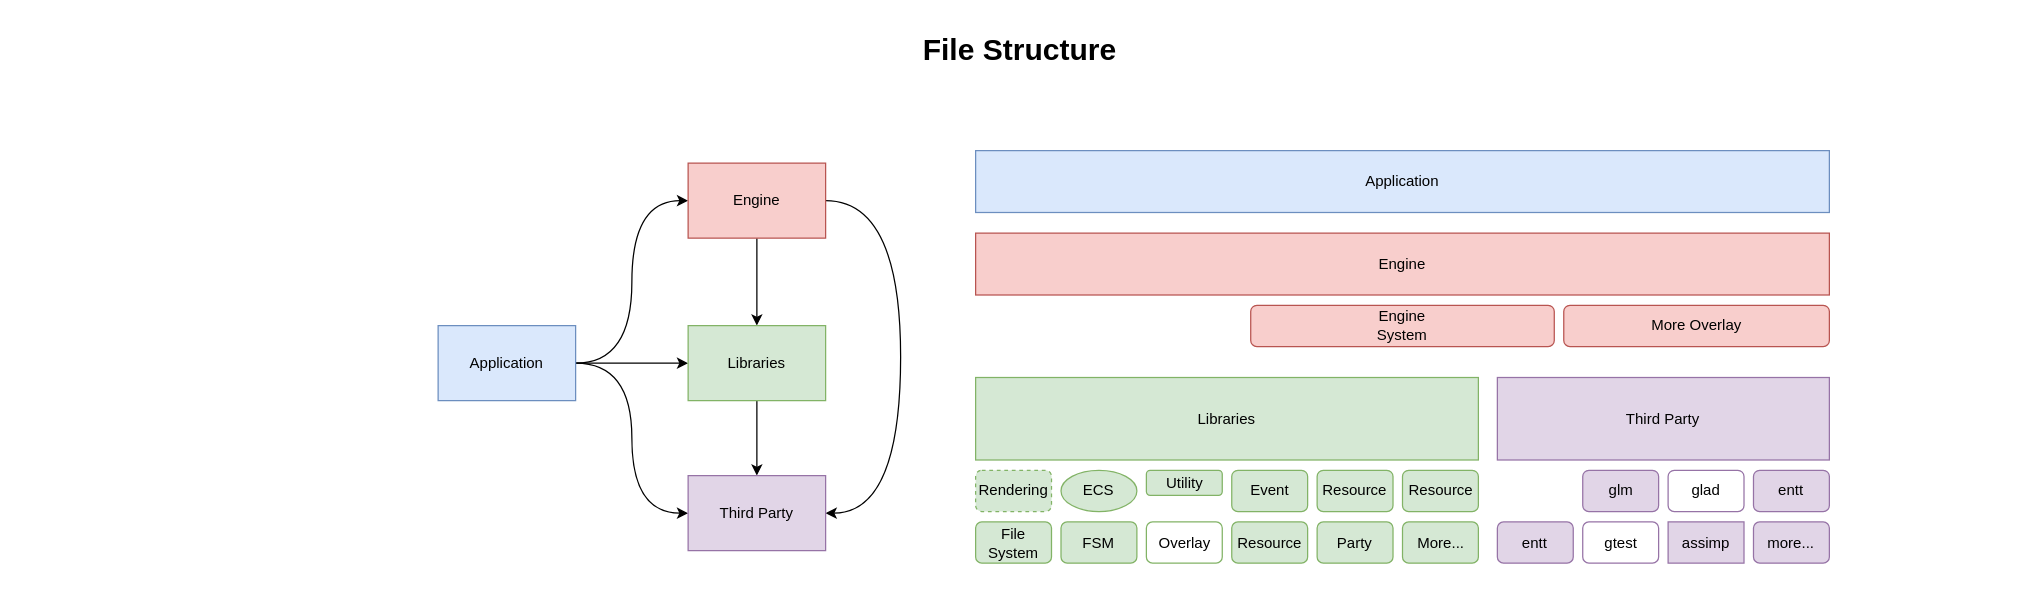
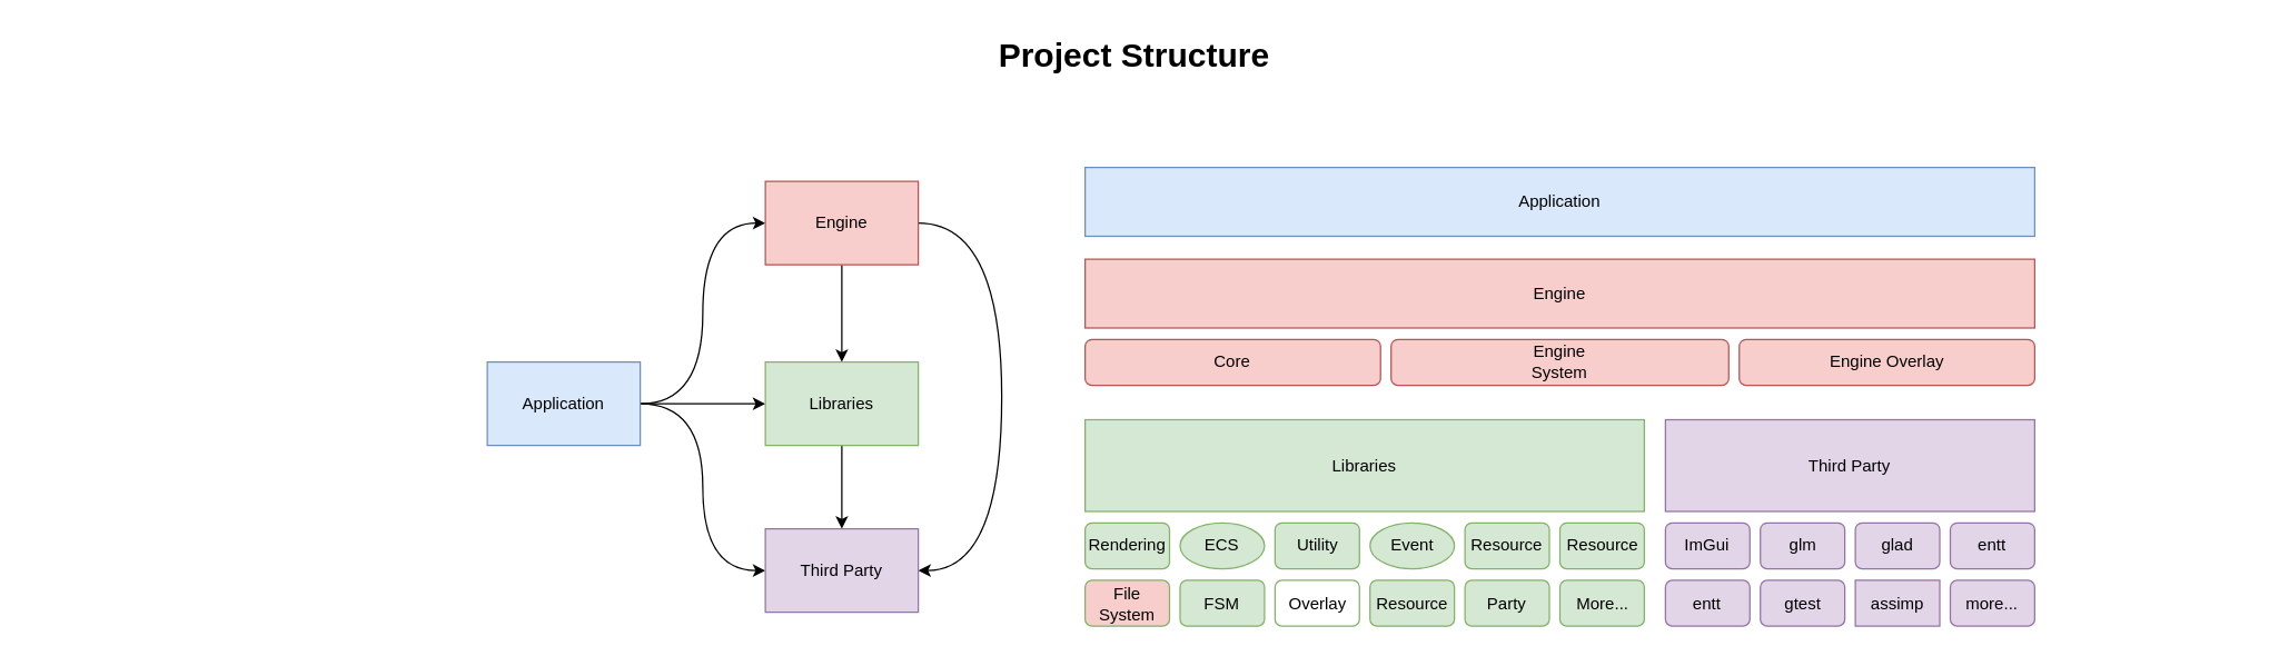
  <mxCell id="0" style=";html=1;" />
  <mxCell id="1" style=";html=1;" parent="0" />
- <mxCell id="2" value="File Structure" style="text;strokeColor=none;fillColor=none;html=1;fontSize=24;fontStyle=1;verticalAlign=middle;align=center;" parent="1" vertex="1"><mxGeometry x="20" y="20" width="1590" height="40" as="geometry" /></mxCell>
+ <mxCell id="2" value="Project Structure" style="text;strokeColor=none;fillColor=none;html=1;fontSize=24;fontStyle=1;verticalAlign=middle;align=center;" parent="1" vertex="1"><mxGeometry x="20" y="20" width="1590" height="40" as="geometry" /></mxCell>
  <mxCell id="3" style="edgeStyle=orthogonalEdgeStyle;rounded=0;orthogonalLoop=1;jettySize=auto;html=1;entryX=0;entryY=0.5;entryDx=0;entryDy=0;curved=1;" edge="1" parent="1" source="6" target="9"><mxGeometry relative="1" as="geometry" /></mxCell>
  <mxCell id="4" style="edgeStyle=orthogonalEdgeStyle;rounded=0;orthogonalLoop=1;jettySize=auto;html=1;curved=1;" edge="1" parent="1" source="6" target="11"><mxGeometry relative="1" as="geometry" /></mxCell>
  <mxCell id="5" style="edgeStyle=orthogonalEdgeStyle;rounded=0;orthogonalLoop=1;jettySize=auto;html=1;entryX=0;entryY=0.5;entryDx=0;entryDy=0;curved=1;" edge="1" parent="1" source="6" target="12"><mxGeometry relative="1" as="geometry" /></mxCell>
  <mxCell id="6" value="Application" style="whiteSpace=wrap;html=1;fillColor=#dae8fc;strokeColor=#6c8ebf;" vertex="1" parent="1"><mxGeometry x="350" y="260" width="110" height="60" as="geometry" /></mxCell>
  <mxCell id="7" style="edgeStyle=orthogonalEdgeStyle;rounded=0;orthogonalLoop=1;jettySize=auto;html=1;" edge="1" parent="1" source="9" target="11"><mxGeometry relative="1" as="geometry" /></mxCell>
  <mxCell id="8" style="edgeStyle=orthogonalEdgeStyle;rounded=0;orthogonalLoop=1;jettySize=auto;html=1;entryX=1;entryY=0.5;entryDx=0;entryDy=0;curved=1;exitX=1;exitY=0.5;exitDx=0;exitDy=0;" edge="1" parent="1" source="9" target="12"><mxGeometry relative="1" as="geometry"><Array as="points"><mxPoint x="720" y="160" /><mxPoint x="720" y="410" /></Array></mxGeometry></mxCell>
  <mxCell id="9" value="Engine" style="whiteSpace=wrap;html=1;fillColor=#f8cecc;strokeColor=#b85450;" vertex="1" parent="1"><mxGeometry x="550" y="130" width="110" height="60" as="geometry" /></mxCell>
  <mxCell id="10" style="edgeStyle=orthogonalEdgeStyle;rounded=0;orthogonalLoop=1;jettySize=auto;html=1;entryX=0.5;entryY=0;entryDx=0;entryDy=0;" edge="1" parent="1" source="11" target="12"><mxGeometry relative="1" as="geometry" /></mxCell>
  <mxCell id="11" value="Libraries" style="whiteSpace=wrap;html=1;fillColor=#d5e8d4;strokeColor=#82b366;" vertex="1" parent="1"><mxGeometry x="550" y="260" width="110" height="60" as="geometry" /></mxCell>
  <mxCell id="12" value="Third Party" style="whiteSpace=wrap;html=1;fillColor=#e1d5e7;strokeColor=#9673a6;" vertex="1" parent="1"><mxGeometry x="550" y="380" width="110" height="60" as="geometry" /></mxCell>
  <mxCell id="13" value="" style="group" vertex="1" connectable="0" parent="1"><mxGeometry x="780" y="120" width="683" height="330" as="geometry" /></mxCell>
  <mxCell id="14" value="Libraries" style="whiteSpace=wrap;html=1;fillColor=#d5e8d4;strokeColor=#82b366;" vertex="1" parent="13"><mxGeometry y="181.5" width="402.211" height="66" as="geometry" /></mxCell>
  <mxCell id="15" value="Engine" style="whiteSpace=wrap;html=1;fillColor=#f8cecc;strokeColor=#b85450;" vertex="1" parent="13"><mxGeometry y="66" width="683" height="49.5" as="geometry" /></mxCell>
- <mxCell id="16" value="Rendering" style="rounded=1;whiteSpace=wrap;html=1;fillColor=#d5e8d4;strokeColor=#82b366;dashed=1;" vertex="1" parent="13"><mxGeometry y="255.75" width="60.711" height="33" as="geometry" /></mxCell>
+ <mxCell id="16" value="Rendering" style="rounded=1;whiteSpace=wrap;html=1;fillColor=#d5e8d4;strokeColor=#82b366;" vertex="1" parent="13"><mxGeometry y="255.75" width="60.711" height="33" as="geometry" /></mxCell>
  <mxCell id="17" value="ECS" style="ellipse;whiteSpace=wrap;html=1;fillColor=#d5e8d4;strokeColor=#82b366;" vertex="1" parent="13"><mxGeometry x="68.3" y="255.75" width="60.711" height="33" as="geometry" /></mxCell>
- <mxCell id="18" value="Utility" style="rounded=1;whiteSpace=wrap;html=1;fillColor=#d5e8d4;strokeColor=#82b366;" vertex="1" parent="13"><mxGeometry x="136.6" y="255.75" width="60.711" height="20" as="geometry" /></mxCell>
- <mxCell id="19" value="Event" style="rounded=1;whiteSpace=wrap;html=1;fillColor=#d5e8d4;strokeColor=#82b366;" vertex="1" parent="13"><mxGeometry x="204.9" y="255.75" width="60.711" height="33" as="geometry" /></mxCell>
- <mxCell id="20" value="File System" style="rounded=1;whiteSpace=wrap;html=1;fillColor=#d5e8d4;strokeColor=#82b366;" vertex="1" parent="13"><mxGeometry y="297" width="60.711" height="33" as="geometry" /></mxCell>
+ <mxCell id="18" value="Utility" style="rounded=1;whiteSpace=wrap;html=1;fillColor=#d5e8d4;strokeColor=#82b366;" vertex="1" parent="13"><mxGeometry x="136.6" y="255.75" width="60.711" height="33" as="geometry" /></mxCell>
+ <mxCell id="19" value="Event" style="ellipse;whiteSpace=wrap;html=1;fillColor=#d5e8d4;strokeColor=#82b366;" vertex="1" parent="13"><mxGeometry x="204.9" y="255.75" width="60.711" height="33" as="geometry" /></mxCell>
+ <mxCell id="20" value="File System" style="rounded=1;whiteSpace=wrap;html=1;fillColor=#f8cecc;strokeColor=#82b366;" vertex="1" parent="13"><mxGeometry y="297" width="60.711" height="33" as="geometry" /></mxCell>
  <mxCell id="21" value="FSM" style="rounded=1;whiteSpace=wrap;html=1;fillColor=#d5e8d4;strokeColor=#82b366;" vertex="1" parent="13"><mxGeometry x="68.3" y="297" width="60.711" height="33" as="geometry" /></mxCell>
  <mxCell id="22" value="Overlay" style="rounded=1;whiteSpace=wrap;html=1;fillColor=#ffffff;strokeColor=#82b366;" vertex="1" parent="13"><mxGeometry x="136.6" y="297" width="60.711" height="33" as="geometry" /></mxCell>
  <mxCell id="23" value="Resource" style="rounded=1;whiteSpace=wrap;html=1;fillColor=#d5e8d4;strokeColor=#82b366;" vertex="1" parent="13"><mxGeometry x="204.9" y="297" width="60.711" height="33" as="geometry" /></mxCell>
  <mxCell id="24" value="Resource" style="rounded=1;whiteSpace=wrap;html=1;fillColor=#d5e8d4;strokeColor=#82b366;" vertex="1" parent="13"><mxGeometry x="273.2" y="255.75" width="60.711" height="33" as="geometry" /></mxCell>
  <mxCell id="25" value="Resource" style="rounded=1;whiteSpace=wrap;html=1;fillColor=#d5e8d4;strokeColor=#82b366;" vertex="1" parent="13"><mxGeometry x="341.5" y="255.75" width="60.711" height="33" as="geometry" /></mxCell>
  <mxCell id="26" value="Party" style="rounded=1;whiteSpace=wrap;html=1;fillColor=#d5e8d4;strokeColor=#82b366;" vertex="1" parent="13"><mxGeometry x="273.2" y="297" width="60.711" height="33" as="geometry" /></mxCell>
  <mxCell id="27" value="More..." style="rounded=1;whiteSpace=wrap;html=1;fillColor=#d5e8d4;strokeColor=#82b366;" vertex="1" parent="13"><mxGeometry x="341.5" y="297" width="60.711" height="33" as="geometry" /></mxCell>
+ <mxCell id="28" value="Core" style="rounded=1;whiteSpace=wrap;html=1;fillColor=#f8cecc;strokeColor=#b85450;" vertex="1" parent="13"><mxGeometry y="123.75" width="212.489" height="33" as="geometry" /></mxCell>
  <mxCell id="29" value="Engine&lt;div&gt;System&lt;/div&gt;" style="rounded=1;whiteSpace=wrap;html=1;fillColor=#f8cecc;strokeColor=#b85450;" vertex="1" parent="13"><mxGeometry x="220.078" y="123.75" width="242.844" height="33" as="geometry" /></mxCell>
- <mxCell id="30" value="More Overlay" style="rounded=1;whiteSpace=wrap;html=1;fillColor=#f8cecc;strokeColor=#b85450;" vertex="1" parent="13"><mxGeometry x="470.511" y="123.75" width="212.489" height="33" as="geometry" /></mxCell>
+ <mxCell id="30" value="Engine Overlay" style="rounded=1;whiteSpace=wrap;html=1;fillColor=#f8cecc;strokeColor=#b85450;" vertex="1" parent="13"><mxGeometry x="470.511" y="123.75" width="212.489" height="33" as="geometry" /></mxCell>
  <mxCell id="31" value="Application" style="whiteSpace=wrap;html=1;fillColor=#dae8fc;strokeColor=#6c8ebf;" vertex="1" parent="13"><mxGeometry width="683" height="49.5" as="geometry" /></mxCell>
  <mxCell id="32" value="Third Party" style="whiteSpace=wrap;html=1;fillColor=#e1d5e7;strokeColor=#9673a6;" vertex="1" parent="13"><mxGeometry x="417.389" y="181.5" width="265.611" height="66" as="geometry" /></mxCell>
+ <mxCell id="33" value="ImGui" style="rounded=1;whiteSpace=wrap;html=1;fillColor=#e1d5e7;strokeColor=#9673a6;" vertex="1" parent="13"><mxGeometry x="417.389" y="255.75" width="60.711" height="33" as="geometry" /></mxCell>
  <mxCell id="34" value="glm" style="rounded=1;whiteSpace=wrap;html=1;fillColor=#e1d5e7;strokeColor=#9673a6;" vertex="1" parent="13"><mxGeometry x="485.689" y="255.75" width="60.711" height="33" as="geometry" /></mxCell>
- <mxCell id="35" value="glad" style="rounded=1;whiteSpace=wrap;html=1;fillColor=#ffffff;strokeColor=#9673a6;" vertex="1" parent="13"><mxGeometry x="553.989" y="255.75" width="60.711" height="33" as="geometry" /></mxCell>
+ <mxCell id="35" value="glad" style="rounded=1;whiteSpace=wrap;html=1;fillColor=#e1d5e7;strokeColor=#9673a6;" vertex="1" parent="13"><mxGeometry x="553.989" y="255.75" width="60.711" height="33" as="geometry" /></mxCell>
  <mxCell id="36" value="entt" style="rounded=1;whiteSpace=wrap;html=1;fillColor=#e1d5e7;strokeColor=#9673a6;" vertex="1" parent="13"><mxGeometry x="622.289" y="255.75" width="60.711" height="33" as="geometry" /></mxCell>
  <mxCell id="37" value="entt" style="rounded=1;whiteSpace=wrap;html=1;fillColor=#e1d5e7;strokeColor=#9673a6;" vertex="1" parent="13"><mxGeometry x="417.389" y="297" width="60.711" height="33" as="geometry" /></mxCell>
- <mxCell id="38" value="gtest" style="rounded=1;whiteSpace=wrap;html=1;fillColor=#ffffff;strokeColor=#9673a6;" vertex="1" parent="13"><mxGeometry x="485.689" y="297" width="60.711" height="33" as="geometry" /></mxCell>
+ <mxCell id="38" value="gtest" style="rounded=1;whiteSpace=wrap;html=1;fillColor=#e1d5e7;strokeColor=#9673a6;" vertex="1" parent="13"><mxGeometry x="485.689" y="297" width="60.711" height="33" as="geometry" /></mxCell>
  <mxCell id="39" value="assimp" style="whiteSpace=wrap;html=1;fillColor=#e1d5e7;strokeColor=#9673a6;rounded=0;" vertex="1" parent="13"><mxGeometry x="553.989" y="297" width="60.711" height="33" as="geometry" /></mxCell>
  <mxCell id="40" value="more..." style="rounded=1;whiteSpace=wrap;html=1;fillColor=#e1d5e7;strokeColor=#9673a6;" vertex="1" parent="13"><mxGeometry x="622.289" y="297" width="60.711" height="33" as="geometry" /></mxCell>
